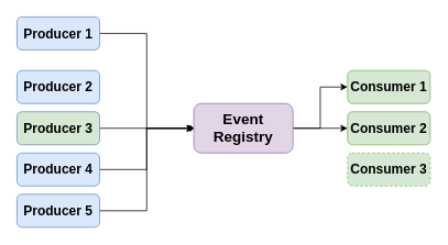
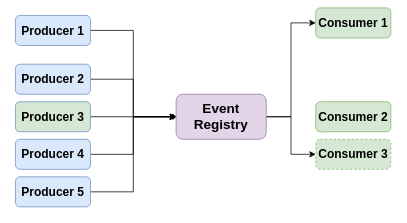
  <mxCell id="0" />
  <mxCell id="1" parent="0" />
  <mxCell id="2" style="edgeStyle=orthogonalEdgeStyle;rounded=0;orthogonalLoop=1;jettySize=auto;html=1;exitX=1;exitY=0.5;exitDx=0;exitDy=0;entryX=0;entryY=0.5;entryDx=0;entryDy=0;" edge="1" parent="1" source="3" target="18"><mxGeometry relative="1" as="geometry" /></mxCell>
  <mxCell id="3" value="Producer 1" style="rounded=1;whiteSpace=wrap;html=1;fontStyle=1;fillColor=#dae8fc;strokeColor=#6c8ebf;fontSize=16;" vertex="1" parent="1"><mxGeometry x="20" y="20" width="100" height="40" as="geometry" /></mxCell>
+ <mxCell id="4" style="edgeStyle=orthogonalEdgeStyle;rounded=0;orthogonalLoop=1;jettySize=auto;html=1;exitX=1;exitY=0.5;exitDx=0;exitDy=0;entryX=0;entryY=0.5;entryDx=0;entryDy=0;" edge="1" parent="1" source="5" target="18"><mxGeometry relative="1" as="geometry" /></mxCell>
  <mxCell id="5" value="Producer 2" style="rounded=1;whiteSpace=wrap;html=1;fontStyle=1;fillColor=#dae8fc;strokeColor=#6c8ebf;fontSize=16;" vertex="1" parent="1"><mxGeometry x="20" y="85" width="100" height="40" as="geometry" /></mxCell>
  <mxCell id="6" style="edgeStyle=orthogonalEdgeStyle;rounded=0;orthogonalLoop=1;jettySize=auto;html=1;exitX=1;exitY=0.5;exitDx=0;exitDy=0;entryX=0;entryY=0.5;entryDx=0;entryDy=0;endArrow=diamond;" edge="1" parent="1" source="7" target="18"><mxGeometry relative="1" as="geometry" /></mxCell>
  <mxCell id="7" value="Producer 3" style="rounded=1;whiteSpace=wrap;html=1;fontStyle=1;fillColor=#d5e8d4;strokeColor=#6c8ebf;fontSize=16;" vertex="1" parent="1"><mxGeometry x="20" y="135" width="100" height="40" as="geometry" /></mxCell>
  <mxCell id="8" style="edgeStyle=orthogonalEdgeStyle;rounded=0;orthogonalLoop=1;jettySize=auto;html=1;exitX=1;exitY=0.5;exitDx=0;exitDy=0;entryX=0;entryY=0.5;entryDx=0;entryDy=0;" edge="1" parent="1" source="9" target="18"><mxGeometry relative="1" as="geometry" /></mxCell>
  <mxCell id="9" value="Producer 4" style="rounded=1;whiteSpace=wrap;html=1;fontStyle=1;fillColor=#dae8fc;strokeColor=#6c8ebf;fontSize=16;" vertex="1" parent="1"><mxGeometry x="20" y="185" width="100" height="40" as="geometry" /></mxCell>
  <mxCell id="10" style="edgeStyle=orthogonalEdgeStyle;rounded=0;orthogonalLoop=1;jettySize=auto;html=1;exitX=1;exitY=0.5;exitDx=0;exitDy=0;entryX=0;entryY=0.5;entryDx=0;entryDy=0;" edge="1" parent="1" source="11" target="18"><mxGeometry relative="1" as="geometry" /></mxCell>
  <mxCell id="11" value="Producer 5" style="rounded=1;whiteSpace=wrap;html=1;fontStyle=1;fillColor=#dae8fc;strokeColor=#6c8ebf;fontSize=16;" vertex="1" parent="1"><mxGeometry x="20" y="235" width="100" height="40" as="geometry" /></mxCell>
- <mxCell id="12" value="Consumer 1" style="rounded=1;whiteSpace=wrap;html=1;fontStyle=1;fillColor=#d5e8d4;strokeColor=#82b366;fontSize=16;" vertex="1" parent="1"><mxGeometry x="420" y="85" width="100" height="40" as="geometry" /></mxCell>
+ <mxCell id="12" value="Consumer 1" style="rounded=1;whiteSpace=wrap;html=1;fontStyle=1;fillColor=#d5e8d4;strokeColor=#82b366;fontSize=16;" vertex="1" parent="1"><mxGeometry x="420" y="10" width="100" height="40" as="geometry" /></mxCell>
  <mxCell id="13" value="Consumer 2" style="rounded=1;whiteSpace=wrap;html=1;fontStyle=1;fillColor=#d5e8d4;strokeColor=#82b366;fontSize=16;" vertex="1" parent="1"><mxGeometry x="420" y="135" width="100" height="40" as="geometry" /></mxCell>
  <mxCell id="14" value="Consumer 3" style="rounded=1;whiteSpace=wrap;html=1;fontStyle=1;fillColor=#d5e8d4;strokeColor=#82b366;fontSize=16;dashed=1;" vertex="1" parent="1"><mxGeometry x="420" y="185" width="100" height="40" as="geometry" /></mxCell>
  <mxCell id="15" style="edgeStyle=orthogonalEdgeStyle;rounded=0;orthogonalLoop=1;jettySize=auto;html=1;exitX=1;exitY=0.5;exitDx=0;exitDy=0;entryX=0;entryY=0.5;entryDx=0;entryDy=0;" edge="1" parent="1" source="18" target="12"><mxGeometry relative="1" as="geometry" /></mxCell>
- <mxCell id="16" style="edgeStyle=orthogonalEdgeStyle;rounded=0;orthogonalLoop=1;jettySize=auto;html=1;exitX=1;exitY=0.5;exitDx=0;exitDy=0;entryX=0;entryY=0.5;entryDx=0;entryDy=0;" edge="1" parent="1" source="18" target="13"><mxGeometry relative="1" as="geometry" /></mxCell>
+ <mxCell id="17" style="edgeStyle=orthogonalEdgeStyle;rounded=0;orthogonalLoop=1;jettySize=auto;html=1;exitX=1;exitY=0.5;exitDx=0;exitDy=0;entryX=0;entryY=0.5;entryDx=0;entryDy=0;" edge="1" parent="1" source="18" target="14"><mxGeometry relative="1" as="geometry" /></mxCell>
  <mxCell id="18" value="Event Registry" style="rounded=1;whiteSpace=wrap;html=1;fontStyle=1;fontSize=18;fillColor=#e1d5e7;strokeColor=#9673a6;" vertex="1" parent="1"><mxGeometry x="234" y="125" width="120" height="60" as="geometry" /></mxCell>
